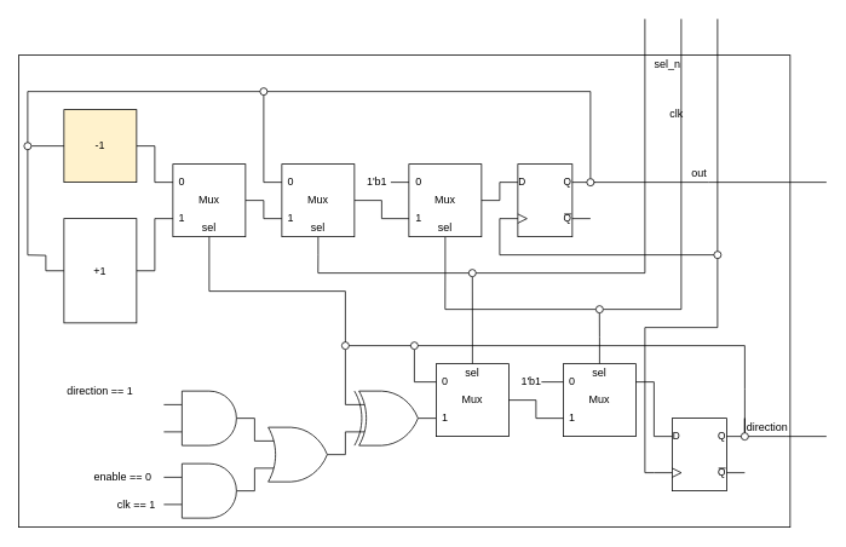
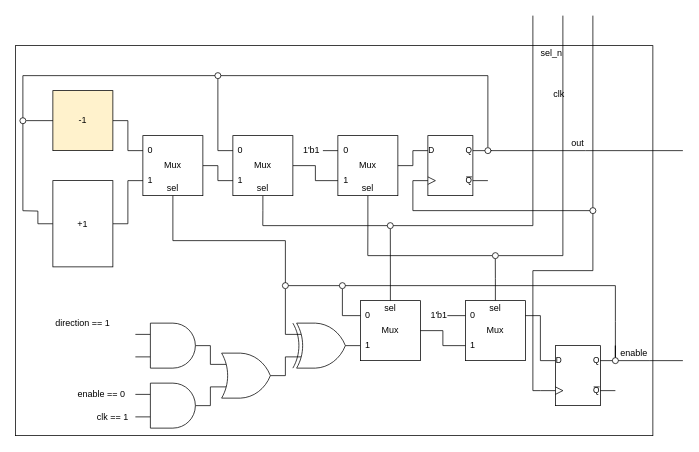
  <mxCell id="0" />
  <mxCell id="1" parent="0" />
  <mxCell id="2" value="" style="group" vertex="1" connectable="0" parent="1"><mxGeometry x="20" y="20" width="890" height="560" as="geometry" /></mxCell>
  <mxCell id="3" value="" style="rounded=0;whiteSpace=wrap;html=1;" vertex="1" parent="2"><mxGeometry y="40" width="850" height="520" as="geometry" /></mxCell>
  <mxCell id="4" style="edgeStyle=orthogonalEdgeStyle;rounded=0;orthogonalLoop=1;jettySize=auto;html=1;exitX=0;exitY=0.75;exitDx=0;exitDy=0;exitPerimeter=0;endArrow=none;endFill=0;" edge="1" parent="2" source="6"><mxGeometry relative="1" as="geometry"><mxPoint x="770" y="260" as="targetPoint" /><Array as="points"><mxPoint x="530" y="260" /></Array></mxGeometry></mxCell>
  <mxCell id="5" style="edgeStyle=orthogonalEdgeStyle;rounded=0;orthogonalLoop=1;jettySize=auto;html=1;exitX=1;exitY=0.25;exitDx=0;exitDy=0;exitPerimeter=0;endArrow=none;endFill=0;" edge="1" parent="2" source="6"><mxGeometry relative="1" as="geometry"><mxPoint x="890" y="180" as="targetPoint" /></mxGeometry></mxCell>
  <mxCell id="6" value="" style="verticalLabelPosition=bottom;shadow=0;dashed=0;align=center;html=1;verticalAlign=top;shape=mxgraph.electrical.logic_gates.d_type_flip-flop;" vertex="1" parent="2"><mxGeometry x="530" y="160" width="100" height="80" as="geometry" /></mxCell>
  <mxCell id="7" style="edgeStyle=orthogonalEdgeStyle;rounded=0;orthogonalLoop=1;jettySize=auto;html=1;exitX=0.5;exitY=1;exitDx=0;exitDy=0;endArrow=none;endFill=0;" edge="1" parent="2" source="8"><mxGeometry relative="1" as="geometry"><mxPoint x="469.889" y="320" as="targetPoint" /></mxGeometry></mxCell>
  <mxCell id="8" value="Mux" style="whiteSpace=wrap;html=1;aspect=fixed;" vertex="1" parent="2"><mxGeometry x="430" y="160" width="80" height="80" as="geometry" /></mxCell>
  <mxCell id="9" style="edgeStyle=orthogonalEdgeStyle;rounded=0;orthogonalLoop=1;jettySize=auto;html=1;exitX=1;exitY=0.5;exitDx=0;exitDy=0;entryX=0;entryY=0.75;entryDx=0;entryDy=0;endArrow=none;endFill=0;" edge="1" parent="2" source="11" target="8"><mxGeometry relative="1" as="geometry" /></mxCell>
  <mxCell id="10" style="edgeStyle=orthogonalEdgeStyle;rounded=0;orthogonalLoop=1;jettySize=auto;html=1;exitX=0.5;exitY=1;exitDx=0;exitDy=0;endArrow=none;endFill=0;" edge="1" parent="2" source="11"><mxGeometry relative="1" as="geometry"><mxPoint x="329.889" y="280" as="targetPoint" /></mxGeometry></mxCell>
  <mxCell id="11" value="Mux" style="whiteSpace=wrap;html=1;aspect=fixed;" vertex="1" parent="2"><mxGeometry x="290" y="160" width="80" height="80" as="geometry" /></mxCell>
  <mxCell id="12" style="edgeStyle=orthogonalEdgeStyle;rounded=0;orthogonalLoop=1;jettySize=auto;html=1;exitX=1;exitY=0.5;exitDx=0;exitDy=0;entryX=0;entryY=0.75;entryDx=0;entryDy=0;endArrow=none;endFill=0;" edge="1" parent="2" source="13" target="11"><mxGeometry relative="1" as="geometry" /></mxCell>
  <mxCell id="13" value="Mux" style="whiteSpace=wrap;html=1;aspect=fixed;" vertex="1" parent="2"><mxGeometry x="170" y="160" width="80" height="80" as="geometry" /></mxCell>
  <mxCell id="14" value="" style="verticalLabelPosition=bottom;shadow=0;dashed=0;align=center;html=1;verticalAlign=top;shape=mxgraph.electrical.logic_gates.logic_gate;operation=and;" vertex="1" parent="2"><mxGeometry x="160" y="410" width="100" height="60" as="geometry" /></mxCell>
  <mxCell id="15" value="" style="verticalLabelPosition=bottom;shadow=0;dashed=0;align=center;html=1;verticalAlign=top;shape=mxgraph.electrical.logic_gates.logic_gate;operation=and;" vertex="1" parent="2"><mxGeometry x="160" y="490" width="100" height="60" as="geometry" /></mxCell>
  <mxCell id="16" value="" style="verticalLabelPosition=bottom;shadow=0;dashed=0;align=center;html=1;verticalAlign=top;shape=mxgraph.electrical.logic_gates.logic_gate;operation=or;" vertex="1" parent="2"><mxGeometry x="260" y="450" width="100" height="60" as="geometry" /></mxCell>
  <mxCell id="17" value="" style="verticalLabelPosition=bottom;shadow=0;dashed=0;align=center;html=1;verticalAlign=top;shape=mxgraph.electrical.logic_gates.logic_gate;operation=xor;" vertex="1" parent="2"><mxGeometry x="360" y="410" width="100" height="60" as="geometry" /></mxCell>
  <mxCell id="18" value="Mux" style="whiteSpace=wrap;html=1;aspect=fixed;" vertex="1" parent="2"><mxGeometry x="460" y="380" width="80" height="80" as="geometry" /></mxCell>
  <mxCell id="19" style="edgeStyle=orthogonalEdgeStyle;rounded=0;orthogonalLoop=1;jettySize=auto;html=1;exitX=0.5;exitY=0;exitDx=0;exitDy=0;endArrow=none;endFill=0;" edge="1" parent="2" source="20"><mxGeometry relative="1" as="geometry"><mxPoint x="639.889" y="320" as="targetPoint" /></mxGeometry></mxCell>
  <mxCell id="20" value="Mux" style="whiteSpace=wrap;html=1;aspect=fixed;" vertex="1" parent="2"><mxGeometry x="600" y="380" width="80" height="80" as="geometry" /></mxCell>
  <mxCell id="21" style="edgeStyle=orthogonalEdgeStyle;rounded=0;orthogonalLoop=1;jettySize=auto;html=1;exitX=0.504;exitY=0.082;exitDx=0;exitDy=0;exitPerimeter=0;endArrow=none;endFill=0;" edge="1" parent="2" source="83"><mxGeometry relative="1" as="geometry"><mxPoint x="800" y="360" as="targetPoint" /><Array as="points" /></mxGeometry></mxCell>
  <mxCell id="22" style="edgeStyle=orthogonalEdgeStyle;rounded=0;orthogonalLoop=1;jettySize=auto;html=1;exitX=0;exitY=0.75;exitDx=0;exitDy=0;exitPerimeter=0;endArrow=none;endFill=0;" edge="1" parent="2" source="24"><mxGeometry relative="1" as="geometry"><mxPoint x="770" y="260" as="targetPoint" /><Array as="points"><mxPoint x="690" y="500" /><mxPoint x="690" y="340" /><mxPoint x="770" y="340" /></Array></mxGeometry></mxCell>
  <mxCell id="23" style="edgeStyle=orthogonalEdgeStyle;rounded=0;orthogonalLoop=1;jettySize=auto;html=1;exitX=1;exitY=0.25;exitDx=0;exitDy=0;exitPerimeter=0;endArrow=none;endFill=0;" edge="1" parent="2" source="24"><mxGeometry relative="1" as="geometry"><mxPoint x="890" y="460" as="targetPoint" /></mxGeometry></mxCell>
  <mxCell id="24" value="" style="verticalLabelPosition=bottom;shadow=0;dashed=0;align=center;html=1;verticalAlign=top;shape=mxgraph.electrical.logic_gates.d_type_flip-flop;" vertex="1" parent="2"><mxGeometry x="700" y="440" width="100" height="80" as="geometry" /></mxCell>
  <mxCell id="25" style="edgeStyle=orthogonalEdgeStyle;rounded=0;orthogonalLoop=1;jettySize=auto;html=1;exitX=1;exitY=0.5;exitDx=0;exitDy=0;exitPerimeter=0;entryX=0;entryY=0.25;entryDx=0;entryDy=0;entryPerimeter=0;endArrow=none;endFill=0;" edge="1" parent="2" source="14" target="16"><mxGeometry relative="1" as="geometry" /></mxCell>
  <mxCell id="26" style="edgeStyle=orthogonalEdgeStyle;rounded=0;orthogonalLoop=1;jettySize=auto;html=1;exitX=1;exitY=0.5;exitDx=0;exitDy=0;entryX=0;entryY=0.75;entryDx=0;entryDy=0;endArrow=none;endFill=0;" edge="1" parent="2" source="18" target="20"><mxGeometry relative="1" as="geometry" /></mxCell>
  <mxCell id="27" style="edgeStyle=orthogonalEdgeStyle;rounded=0;orthogonalLoop=1;jettySize=auto;html=1;exitX=1;exitY=0.5;exitDx=0;exitDy=0;exitPerimeter=0;entryX=0;entryY=0.75;entryDx=0;entryDy=0;entryPerimeter=0;endArrow=none;endFill=0;" edge="1" parent="2" source="15" target="16"><mxGeometry relative="1" as="geometry" /></mxCell>
  <mxCell id="28" style="edgeStyle=orthogonalEdgeStyle;rounded=0;orthogonalLoop=1;jettySize=auto;html=1;exitX=1;exitY=0.5;exitDx=0;exitDy=0;exitPerimeter=0;entryX=0;entryY=0.75;entryDx=0;entryDy=0;entryPerimeter=0;endArrow=none;endFill=0;" edge="1" parent="2" source="16" target="17"><mxGeometry relative="1" as="geometry" /></mxCell>
  <mxCell id="29" value="0" style="text;html=1;strokeColor=none;fillColor=none;align=center;verticalAlign=middle;whiteSpace=wrap;rounded=0;" vertex="1" parent="2"><mxGeometry x="460" y="390" width="20" height="20" as="geometry" /></mxCell>
  <mxCell id="30" value="1" style="text;html=1;strokeColor=none;fillColor=none;align=center;verticalAlign=middle;whiteSpace=wrap;rounded=0;" vertex="1" parent="2"><mxGeometry x="460" y="430" width="20" height="20" as="geometry" /></mxCell>
  <mxCell id="31" value="0" style="text;html=1;strokeColor=none;fillColor=none;align=center;verticalAlign=middle;whiteSpace=wrap;rounded=0;" vertex="1" parent="2"><mxGeometry x="600" y="390" width="20" height="20" as="geometry" /></mxCell>
  <mxCell id="32" value="1" style="text;html=1;strokeColor=none;fillColor=none;align=center;verticalAlign=middle;whiteSpace=wrap;rounded=0;" vertex="1" parent="2"><mxGeometry x="600" y="430" width="20" height="20" as="geometry" /></mxCell>
  <mxCell id="33" style="edgeStyle=orthogonalEdgeStyle;rounded=0;orthogonalLoop=1;jettySize=auto;html=1;exitX=1;exitY=0.25;exitDx=0;exitDy=0;entryX=0;entryY=0.25;entryDx=0;entryDy=0;entryPerimeter=0;endArrow=none;endFill=0;" edge="1" parent="2" source="20" target="24"><mxGeometry relative="1" as="geometry" /></mxCell>
  <mxCell id="34" value="" style="endArrow=none;html=1;rounded=0;" edge="1" parent="2"><mxGeometry width="50" height="50" relative="1" as="geometry"><mxPoint x="360" y="360" as="sourcePoint" /><mxPoint x="800" y="360" as="targetPoint" /></mxGeometry></mxCell>
  <mxCell id="35" value="" style="endArrow=none;html=1;rounded=0;exitX=0;exitY=0.25;exitDx=0;exitDy=0;exitPerimeter=0;entryX=0.502;entryY=0.892;entryDx=0;entryDy=0;entryPerimeter=0;" edge="1" parent="2" source="17" target="61"><mxGeometry width="50" height="50" relative="1" as="geometry"><mxPoint x="266" y="410" as="sourcePoint" /><mxPoint x="360" y="360" as="targetPoint" /></mxGeometry></mxCell>
  <mxCell id="36" value="" style="endArrow=none;html=1;rounded=0;entryX=0.503;entryY=0.916;entryDx=0;entryDy=0;entryPerimeter=0;" edge="1" parent="2" target="40"><mxGeometry width="50" height="50" relative="1" as="geometry"><mxPoint x="436" y="400" as="sourcePoint" /><mxPoint x="436" y="360" as="targetPoint" /></mxGeometry></mxCell>
  <mxCell id="37" value="" style="endArrow=none;html=1;rounded=0;entryX=0;entryY=0.25;entryDx=0;entryDy=0;" edge="1" parent="2" target="18"><mxGeometry width="50" height="50" relative="1" as="geometry"><mxPoint x="436" y="400" as="sourcePoint" /><mxPoint x="466" y="310" as="targetPoint" /></mxGeometry></mxCell>
  <mxCell id="38" value="" style="endArrow=none;html=1;rounded=0;entryX=0;entryY=0.25;entryDx=0;entryDy=0;" edge="1" parent="2" target="20"><mxGeometry width="50" height="50" relative="1" as="geometry"><mxPoint x="576" y="400" as="sourcePoint" /><mxPoint x="576" y="300" as="targetPoint" /></mxGeometry></mxCell>
  <mxCell id="39" value="1'b1" style="text;html=1;strokeColor=none;fillColor=none;align=center;verticalAlign=middle;whiteSpace=wrap;rounded=0;" vertex="1" parent="2"><mxGeometry x="550" y="390" width="30" height="20" as="geometry" /></mxCell>
  <mxCell id="40" value="" style="verticalLabelPosition=bottom;shadow=0;dashed=0;align=center;html=1;verticalAlign=top;shape=mxgraph.electrical.logic_gates.inverting_contact;" vertex="1" parent="2"><mxGeometry x="431" y="355" width="10" height="10" as="geometry" /></mxCell>
  <mxCell id="41" value="" style="endArrow=none;html=1;rounded=0;exitX=0.5;exitY=1;exitDx=0;exitDy=0;edgeStyle=elbowEdgeStyle;elbow=vertical;" edge="1" parent="2" source="13"><mxGeometry width="50" height="50" relative="1" as="geometry"><mxPoint x="216" y="380" as="sourcePoint" /><mxPoint x="360" y="360" as="targetPoint" /></mxGeometry></mxCell>
  <mxCell id="42" value="0" style="text;html=1;strokeColor=none;fillColor=none;align=center;verticalAlign=middle;whiteSpace=wrap;rounded=0;" vertex="1" parent="2"><mxGeometry x="170" y="170" width="20" height="20" as="geometry" /></mxCell>
  <mxCell id="43" value="1" style="text;html=1;strokeColor=none;fillColor=none;align=center;verticalAlign=middle;whiteSpace=wrap;rounded=0;" vertex="1" parent="2"><mxGeometry x="170" y="210" width="20" height="20" as="geometry" /></mxCell>
  <mxCell id="44" value="0" style="text;html=1;strokeColor=none;fillColor=none;align=center;verticalAlign=middle;whiteSpace=wrap;rounded=0;" vertex="1" parent="2"><mxGeometry x="290" y="170" width="20" height="20" as="geometry" /></mxCell>
  <mxCell id="45" value="1" style="text;html=1;strokeColor=none;fillColor=none;align=center;verticalAlign=middle;whiteSpace=wrap;rounded=0;" vertex="1" parent="2"><mxGeometry x="290" y="210" width="20" height="20" as="geometry" /></mxCell>
  <mxCell id="46" value="0" style="text;html=1;strokeColor=none;fillColor=none;align=center;verticalAlign=middle;whiteSpace=wrap;rounded=0;" vertex="1" parent="2"><mxGeometry x="431" y="170" width="20" height="20" as="geometry" /></mxCell>
  <mxCell id="47" value="1" style="text;html=1;strokeColor=none;fillColor=none;align=center;verticalAlign=middle;whiteSpace=wrap;rounded=0;" vertex="1" parent="2"><mxGeometry x="431" y="210" width="20" height="20" as="geometry" /></mxCell>
  <mxCell id="48" style="edgeStyle=orthogonalEdgeStyle;rounded=0;orthogonalLoop=1;jettySize=auto;html=1;exitX=1;exitY=0.5;exitDx=0;exitDy=0;entryX=0;entryY=0.25;entryDx=0;entryDy=0;endArrow=none;endFill=0;" edge="1" parent="2" source="49" target="13"><mxGeometry relative="1" as="geometry" /></mxCell>
  <mxCell id="49" value="-1" style="whiteSpace=wrap;html=1;aspect=fixed;fillColor=#fff2cc;" vertex="1" parent="2"><mxGeometry x="50" y="100" width="80" height="80" as="geometry" /></mxCell>
  <mxCell id="50" style="edgeStyle=orthogonalEdgeStyle;rounded=0;orthogonalLoop=1;jettySize=auto;html=1;exitX=1;exitY=0.5;exitDx=0;exitDy=0;entryX=0;entryY=0.75;entryDx=0;entryDy=0;endArrow=none;endFill=0;" edge="1" parent="2" source="52" target="13"><mxGeometry relative="1" as="geometry" /></mxCell>
  <mxCell id="51" style="edgeStyle=orthogonalEdgeStyle;rounded=0;orthogonalLoop=1;jettySize=auto;html=1;exitX=0;exitY=0.5;exitDx=0;exitDy=0;endArrow=none;endFill=0;" edge="1" parent="2" source="52"><mxGeometry relative="1" as="geometry"><mxPoint x="10" y="260.143" as="targetPoint" /></mxGeometry></mxCell>
  <mxCell id="52" value="+1" style="whiteSpace=wrap;html=1;aspect=fixed;" vertex="1" parent="2"><mxGeometry x="50" y="220" width="80" height="115" as="geometry" /></mxCell>
  <mxCell id="53" value="" style="endArrow=none;html=1;rounded=0;" edge="1" parent="2"><mxGeometry width="50" height="50" relative="1" as="geometry"><mxPoint x="10" y="260" as="sourcePoint" /><mxPoint x="10" y="80" as="targetPoint" /></mxGeometry></mxCell>
  <mxCell id="54" style="edgeStyle=orthogonalEdgeStyle;rounded=0;orthogonalLoop=1;jettySize=auto;html=1;exitX=1;exitY=0.5;exitDx=0;exitDy=0;entryX=0;entryY=0.25;entryDx=0;entryDy=0;entryPerimeter=0;endArrow=none;endFill=0;" edge="1" parent="2" source="8" target="6"><mxGeometry relative="1" as="geometry" /></mxCell>
  <mxCell id="55" value="" style="endArrow=none;html=1;rounded=0;exitX=0.5;exitY=0.071;exitDx=0;exitDy=0;exitPerimeter=0;" edge="1" parent="2" source="87"><mxGeometry width="50" height="50" relative="1" as="geometry"><mxPoint x="550" y="110" as="sourcePoint" /><mxPoint x="630" y="80" as="targetPoint" /></mxGeometry></mxCell>
  <mxCell id="56" value="" style="endArrow=none;html=1;rounded=0;" edge="1" parent="2"><mxGeometry width="50" height="50" relative="1" as="geometry"><mxPoint x="10" y="80" as="sourcePoint" /><mxPoint x="630" y="80" as="targetPoint" /></mxGeometry></mxCell>
  <mxCell id="57" value="1'b1" style="text;html=1;strokeColor=none;fillColor=none;align=center;verticalAlign=middle;whiteSpace=wrap;rounded=0;" vertex="1" parent="2"><mxGeometry x="380" y="170" width="30" height="20" as="geometry" /></mxCell>
  <mxCell id="58" style="edgeStyle=orthogonalEdgeStyle;rounded=0;orthogonalLoop=1;jettySize=auto;html=1;exitX=0;exitY=0.25;exitDx=0;exitDy=0;endArrow=none;endFill=0;entryX=1;entryY=0.5;entryDx=0;entryDy=0;" edge="1" parent="2" source="8" target="57"><mxGeometry relative="1" as="geometry"><mxPoint x="416" y="180" as="targetPoint" /></mxGeometry></mxCell>
  <mxCell id="59" value="sel" style="text;html=1;strokeColor=none;fillColor=none;align=center;verticalAlign=middle;whiteSpace=wrap;rounded=0;" vertex="1" parent="2"><mxGeometry x="200" y="220" width="20" height="20" as="geometry" /></mxCell>
  <mxCell id="60" value="sel" style="text;html=1;strokeColor=none;fillColor=none;align=center;verticalAlign=middle;whiteSpace=wrap;rounded=0;" vertex="1" parent="2"><mxGeometry x="320" y="220" width="20" height="20" as="geometry" /></mxCell>
  <mxCell id="61" value="" style="verticalLabelPosition=bottom;shadow=0;dashed=0;align=center;html=1;verticalAlign=top;shape=mxgraph.electrical.logic_gates.inverting_contact;" vertex="1" parent="2"><mxGeometry x="355" y="355" width="10" height="10" as="geometry" /></mxCell>
  <mxCell id="62" value="sel" style="text;html=1;strokeColor=none;fillColor=none;align=center;verticalAlign=middle;whiteSpace=wrap;rounded=0;" vertex="1" parent="2"><mxGeometry x="460" y="220" width="20" height="20" as="geometry" /></mxCell>
  <mxCell id="63" value="sel" style="text;html=1;strokeColor=none;fillColor=none;align=center;verticalAlign=middle;whiteSpace=wrap;rounded=0;" vertex="1" parent="2"><mxGeometry x="490" y="380" width="20" height="20" as="geometry" /></mxCell>
  <mxCell id="64" value="sel" style="text;html=1;strokeColor=none;fillColor=none;align=center;verticalAlign=middle;whiteSpace=wrap;rounded=0;" vertex="1" parent="2"><mxGeometry x="630" y="380" width="20" height="20" as="geometry" /></mxCell>
  <mxCell id="65" value="" style="endArrow=none;html=1;rounded=0;entryX=0.5;entryY=0.914;entryDx=0;entryDy=0;entryPerimeter=0;" edge="1" parent="2" target="67"><mxGeometry width="50" height="50" relative="1" as="geometry"><mxPoint x="270" y="180" as="sourcePoint" /><mxPoint x="270" y="80" as="targetPoint" /></mxGeometry></mxCell>
  <mxCell id="66" value="" style="endArrow=none;html=1;rounded=0;entryX=0;entryY=0.25;entryDx=0;entryDy=0;" edge="1" parent="2" target="11"><mxGeometry width="50" height="50" relative="1" as="geometry"><mxPoint x="270" y="180" as="sourcePoint" /><mxPoint x="280" y="200" as="targetPoint" /></mxGeometry></mxCell>
  <mxCell id="67" value="" style="verticalLabelPosition=bottom;shadow=0;dashed=0;align=center;html=1;verticalAlign=top;shape=mxgraph.electrical.logic_gates.inverting_contact;" vertex="1" parent="2"><mxGeometry x="265" y="75" width="10" height="10" as="geometry" /></mxCell>
  <mxCell id="68" value="" style="verticalLabelPosition=bottom;shadow=0;dashed=0;align=center;html=1;verticalAlign=top;shape=mxgraph.electrical.logic_gates.inverting_contact;" vertex="1" parent="2"><mxGeometry x="5" y="135.143" width="10" height="10" as="geometry" /></mxCell>
  <mxCell id="69" style="edgeStyle=orthogonalEdgeStyle;rounded=0;orthogonalLoop=1;jettySize=auto;html=1;exitX=0;exitY=0.5;exitDx=0;exitDy=0;endArrow=none;endFill=0;entryX=0.938;entryY=0.502;entryDx=0;entryDy=0;entryPerimeter=0;" edge="1" parent="2" source="49" target="68"><mxGeometry relative="1" as="geometry"><mxPoint x="10" y="140.143" as="targetPoint" /></mxGeometry></mxCell>
  <mxCell id="70" value="" style="endArrow=none;html=1;rounded=0;" edge="1" parent="2"><mxGeometry width="50" height="50" relative="1" as="geometry"><mxPoint x="330" y="280" as="sourcePoint" /><mxPoint x="690" y="280" as="targetPoint" /></mxGeometry></mxCell>
  <mxCell id="71" value="" style="endArrow=none;html=1;rounded=0;exitX=0.9;exitY=0.5;exitDx=0;exitDy=0;exitPerimeter=0;" edge="1" parent="2" source="74"><mxGeometry width="50" height="50" relative="1" as="geometry"><mxPoint x="470" y="320" as="sourcePoint" /><mxPoint x="730" y="320" as="targetPoint" /></mxGeometry></mxCell>
  <mxCell id="72" value="" style="verticalLabelPosition=bottom;shadow=0;dashed=0;align=center;html=1;verticalAlign=top;shape=mxgraph.electrical.logic_gates.inverting_contact;" vertex="1" parent="2"><mxGeometry x="494.889" y="275" width="10" height="10" as="geometry" /></mxCell>
  <mxCell id="73" value="" style="endArrow=none;html=1;rounded=0;entryX=0.1;entryY=0.5;entryDx=0;entryDy=0;entryPerimeter=0;" edge="1" parent="2" target="74"><mxGeometry width="50" height="50" relative="1" as="geometry"><mxPoint x="470" y="320" as="sourcePoint" /><mxPoint x="730" y="320" as="targetPoint" /></mxGeometry></mxCell>
  <mxCell id="74" value="" style="verticalLabelPosition=bottom;shadow=0;dashed=0;align=center;html=1;verticalAlign=top;shape=mxgraph.electrical.logic_gates.inverting_contact;" vertex="1" parent="2"><mxGeometry x="635" y="315" width="10" height="10" as="geometry" /></mxCell>
  <mxCell id="75" value="" style="endArrow=none;html=1;rounded=0;" edge="1" parent="2"><mxGeometry width="50" height="50" relative="1" as="geometry"><mxPoint x="690" y="280" as="sourcePoint" /><mxPoint x="690" as="targetPoint" /></mxGeometry></mxCell>
  <mxCell id="76" value="" style="endArrow=none;html=1;rounded=0;" edge="1" parent="2"><mxGeometry width="50" height="50" relative="1" as="geometry"><mxPoint x="730" y="320" as="sourcePoint" /><mxPoint x="730" as="targetPoint" /></mxGeometry></mxCell>
  <mxCell id="77" value="" style="endArrow=none;html=1;rounded=0;exitX=0.499;exitY=0.108;exitDx=0;exitDy=0;exitPerimeter=0;" edge="1" parent="2" source="78"><mxGeometry width="50" height="50" relative="1" as="geometry"><mxPoint x="770" y="250" as="sourcePoint" /><mxPoint x="770" as="targetPoint" /></mxGeometry></mxCell>
  <mxCell id="78" value="" style="verticalLabelPosition=bottom;shadow=0;dashed=0;align=center;html=1;verticalAlign=top;shape=mxgraph.electrical.logic_gates.inverting_contact;" vertex="1" parent="2"><mxGeometry x="765" y="255" width="10" height="10" as="geometry" /></mxCell>
  <mxCell id="79" value="direction == 1" style="text;html=1;strokeColor=none;fillColor=none;align=center;verticalAlign=middle;whiteSpace=wrap;rounded=0;" vertex="1" parent="2"><mxGeometry x="45" y="395" width="90" height="30" as="geometry" /></mxCell>
  <mxCell id="80" value="enable == 0" style="text;html=1;strokeColor=none;fillColor=none;align=center;verticalAlign=middle;whiteSpace=wrap;rounded=0;" vertex="1" parent="2"><mxGeometry x="70" y="490" width="90" height="30" as="geometry" /></mxCell>
  <mxCell id="81" value="clk == 1" style="text;html=1;strokeColor=none;fillColor=none;align=center;verticalAlign=middle;whiteSpace=wrap;rounded=0;" vertex="1" parent="2"><mxGeometry x="100" y="520" width="60" height="30" as="geometry" /></mxCell>
  <mxCell id="82" value="" style="edgeStyle=orthogonalEdgeStyle;rounded=0;orthogonalLoop=1;jettySize=auto;html=1;exitX=1;exitY=0.25;exitDx=0;exitDy=0;exitPerimeter=0;endArrow=none;endFill=0;" edge="1" parent="2" source="24" target="83"><mxGeometry relative="1" as="geometry"><mxPoint x="800" y="360" as="targetPoint" /><mxPoint x="800" y="460" as="sourcePoint" /><Array as="points"><mxPoint x="800" y="440" /><mxPoint x="800" y="440" /></Array></mxGeometry></mxCell>
  <mxCell id="83" value="" style="verticalLabelPosition=bottom;shadow=0;dashed=0;align=center;html=1;verticalAlign=top;shape=mxgraph.electrical.logic_gates.inverting_contact;" vertex="1" parent="2"><mxGeometry x="795" y="455" width="10" height="10" as="geometry" /></mxCell>
- <mxCell id="84" value="direction" style="text;html=1;strokeColor=none;fillColor=none;align=center;verticalAlign=middle;whiteSpace=wrap;rounded=0;" vertex="1" parent="2"><mxGeometry x="800" y="440" width="50" height="20" as="geometry" /></mxCell>
+ <mxCell id="84" value="enable" style="text;html=1;strokeColor=none;fillColor=none;align=center;verticalAlign=middle;whiteSpace=wrap;rounded=0;" vertex="1" parent="2"><mxGeometry x="800" y="440" width="50" height="20" as="geometry" /></mxCell>
  <mxCell id="85" value="out" style="text;html=1;strokeColor=none;fillColor=none;align=center;verticalAlign=middle;whiteSpace=wrap;rounded=0;" vertex="1" parent="2"><mxGeometry x="735" y="160" width="30" height="20" as="geometry" /></mxCell>
  <mxCell id="86" value="" style="endArrow=none;html=1;rounded=0;exitX=1;exitY=0.25;exitDx=0;exitDy=0;exitPerimeter=0;" edge="1" parent="2" source="6" target="87"><mxGeometry width="50" height="50" relative="1" as="geometry"><mxPoint x="630" y="180" as="sourcePoint" /><mxPoint x="630" y="80" as="targetPoint" /></mxGeometry></mxCell>
  <mxCell id="87" value="" style="verticalLabelPosition=bottom;shadow=0;dashed=0;align=center;html=1;verticalAlign=top;shape=mxgraph.electrical.logic_gates.inverting_contact;" vertex="1" parent="2"><mxGeometry x="625" y="175" width="10" height="10" as="geometry" /></mxCell>
  <mxCell id="88" value="sel_n" style="text;html=1;strokeColor=none;fillColor=none;align=center;verticalAlign=middle;whiteSpace=wrap;rounded=0;" vertex="1" parent="2"><mxGeometry x="700" y="40" width="30" height="20" as="geometry" /></mxCell>
  <mxCell id="89" value="clk" style="text;html=1;strokeColor=none;fillColor=none;align=center;verticalAlign=middle;whiteSpace=wrap;rounded=0;" vertex="1" parent="2"><mxGeometry x="710" y="95" width="30" height="20" as="geometry" /></mxCell>
  <mxCell id="90" style="edgeStyle=orthogonalEdgeStyle;rounded=0;orthogonalLoop=1;jettySize=auto;html=1;exitX=0.5;exitY=0;exitDx=0;exitDy=0;endArrow=none;endFill=0;entryX=0.504;entryY=0.942;entryDx=0;entryDy=0;entryPerimeter=0;" edge="1" parent="2" source="18" target="72"><mxGeometry relative="1" as="geometry"><mxPoint x="499.889" y="280" as="targetPoint" /></mxGeometry></mxCell>
